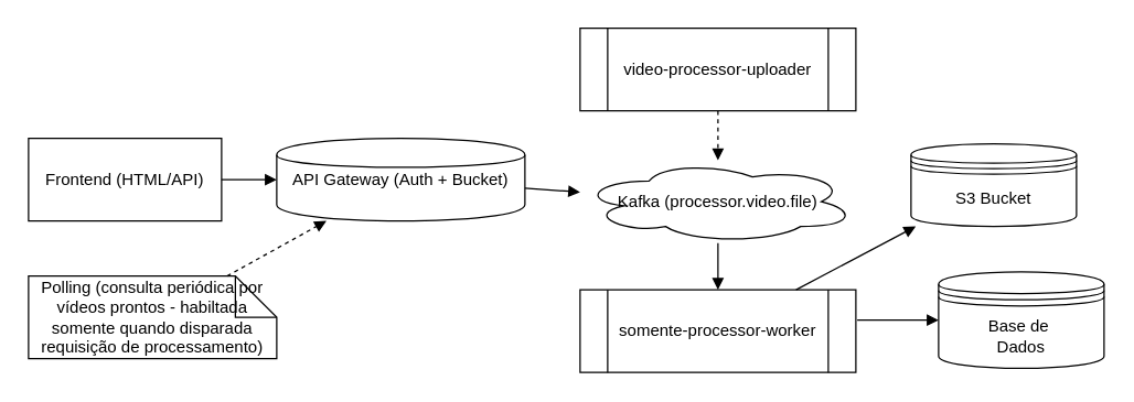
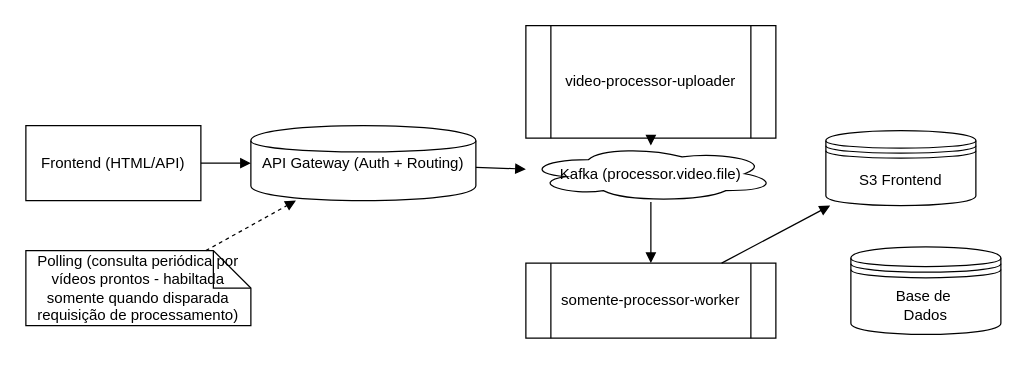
  <mxCell id="0" />
  <mxCell id="1" parent="0" />
  <mxCell id="2" value="Frontend (HTML/API)" style="shape=html;whiteSpace=wrap;html=1;" parent="1" vertex="1"><mxGeometry x="20" y="100" width="140" height="60" as="geometry" /></mxCell>
- <mxCell id="3" value="API Gateway (Auth + Bucket)" style="shape=cylinder;whiteSpace=wrap;html=1;" parent="1" vertex="1"><mxGeometry x="200" y="100" width="180" height="60" as="geometry" /></mxCell>
+ <mxCell id="3" value="API Gateway (Auth + Routing)" style="shape=cylinder;whiteSpace=wrap;html=1;" parent="1" vertex="1"><mxGeometry x="200" y="100" width="180" height="60" as="geometry" /></mxCell>
  <mxCell id="4" style="endArrow=block;html=1;" parent="1" source="2" target="3" edge="1"><mxGeometry relative="1" as="geometry" /></mxCell>
- <mxCell id="5" value="video-processor-uploader" style="shape=process;whiteSpace=wrap;html=1;" parent="1" vertex="1"><mxGeometry x="420" y="20" width="200" height="60" as="geometry" /></mxCell>
+ <mxCell id="5" value="video-processor-uploader" style="shape=process;whiteSpace=wrap;html=1;" parent="1" vertex="1"><mxGeometry x="420" y="20" width="200" height="90" as="geometry" /></mxCell>
  <mxCell id="6" value="somente-processor-worker" style="shape=process;whiteSpace=wrap;html=1;" parent="1" vertex="1"><mxGeometry x="420" y="210" width="200" height="60" as="geometry" /></mxCell>
- <mxCell id="7" value="S3 Bucket" style="shape=datastore;whiteSpace=wrap;html=1;" parent="1" vertex="1"><mxGeometry x="660" y="104" width="120" height="60" as="geometry" /></mxCell>
- <mxCell id="8" value="Kafka (processor.video.file)" style="shape=cloud;whiteSpace=wrap;html=1;" parent="1" vertex="1"><mxGeometry x="420" y="116" width="200" height="60" as="geometry" /></mxCell>
+ <mxCell id="7" value="S3 Frontend" style="shape=datastore;whiteSpace=wrap;html=1;" parent="1" vertex="1"><mxGeometry x="660" y="104" width="120" height="60" as="geometry" /></mxCell>
+ <mxCell id="8" value="Kafka (processor.video.file)" style="shape=cloud;whiteSpace=wrap;html=1;" parent="1" vertex="1"><mxGeometry x="420" y="116" width="200" height="45" as="geometry" /></mxCell>
  <mxCell id="9" style="endArrow=block;html=1;" parent="1" source="3" target="8" edge="1"><mxGeometry relative="1" as="geometry" /></mxCell>
  <mxCell id="10" style="endArrow=block;dashed=1;html=1;" parent="1" source="5" target="8" edge="1"><mxGeometry relative="1" as="geometry" /></mxCell>
  <mxCell id="11" style="endArrow=block;html=1;" parent="1" source="8" target="6" edge="1"><mxGeometry relative="1" as="geometry" /></mxCell>
  <mxCell id="12" style="endArrow=block;html=1;" parent="1" source="6" target="7" edge="1"><mxGeometry relative="1" as="geometry" /></mxCell>
  <mxCell id="13" value="Polling (consulta periódica por vídeos prontos - habiltada somente quando disparada requisição de processamento)" style="shape=note;whiteSpace=wrap;html=1;" parent="1" vertex="1"><mxGeometry x="20" y="200" width="180" height="60" as="geometry" /></mxCell>
  <mxCell id="14" style="endArrow=block;dashed=1;html=1;" parent="1" source="13" target="3" edge="1"><mxGeometry relative="1" as="geometry" /></mxCell>
  <mxCell id="15" value="Base de&amp;nbsp;&lt;br&gt;Dados" style="shape=datastore;whiteSpace=wrap;html=1;" vertex="1" parent="1"><mxGeometry x="680" y="197" width="120" height="70" as="geometry" /></mxCell>
- <mxCell id="16" style="endArrow=block;html=1;exitX=1.005;exitY=0.367;exitDx=0;exitDy=0;exitPerimeter=0;entryX=0;entryY=0.5;entryDx=0;entryDy=0;" edge="1" parent="1" source="6" target="15"><mxGeometry relative="1" as="geometry"><mxPoint x="630" y="226" as="sourcePoint" /><mxPoint x="716" y="180" as="targetPoint" /></mxGeometry></mxCell>
